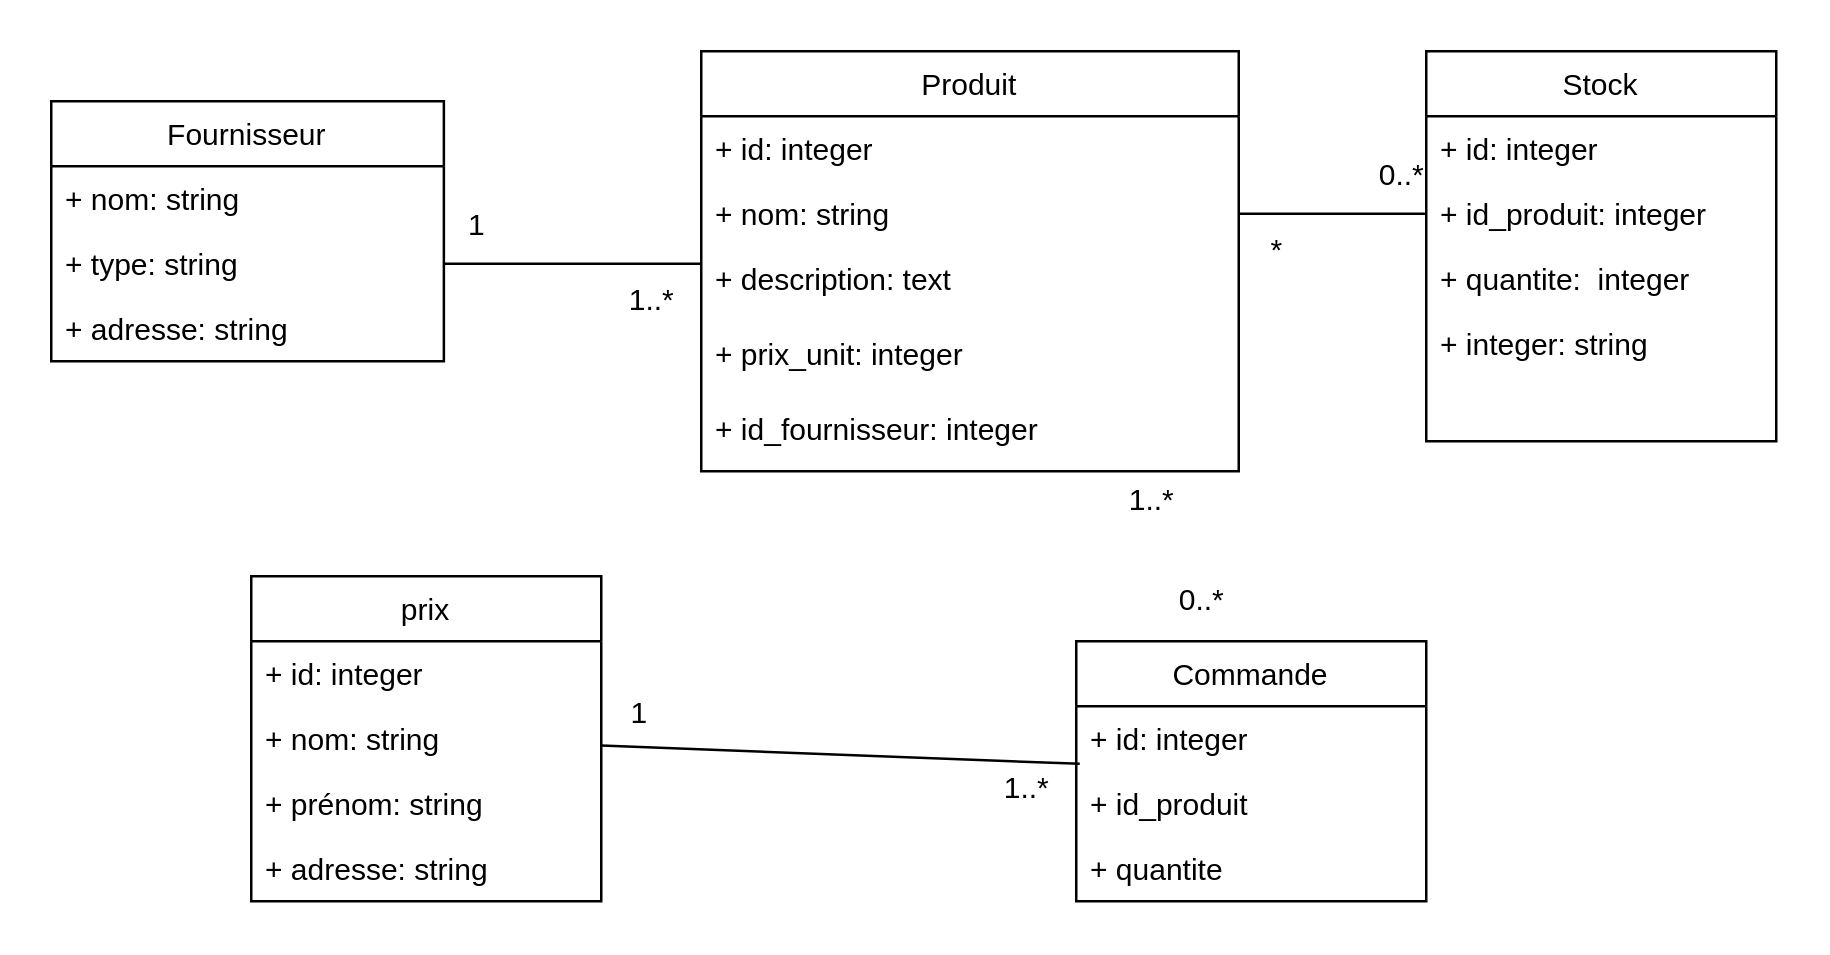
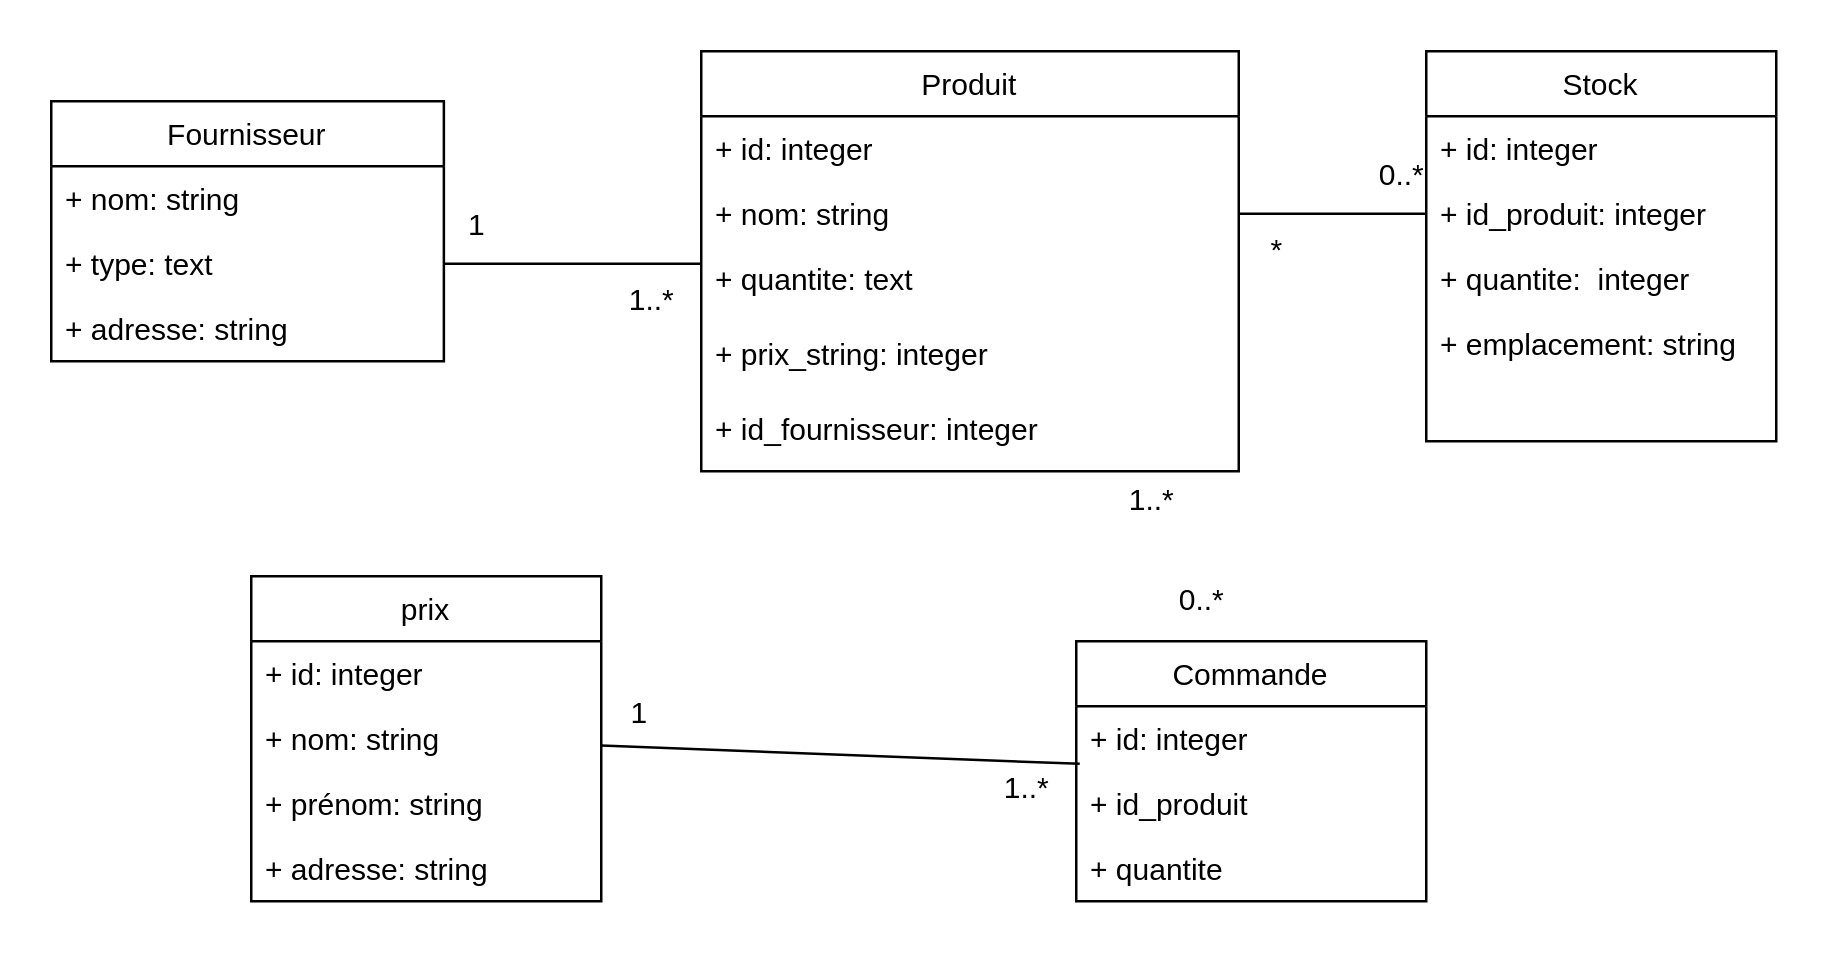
  <mxCell id="0" />
  <mxCell id="1" parent="0" />
  <mxCell id="2" value="Fournisseur" style="swimlane;fontStyle=0;childLayout=stackLayout;horizontal=1;startSize=26;fillColor=none;horizontalStack=0;resizeParent=1;resizeParentMax=0;resizeLast=0;collapsible=1;marginBottom=0;" vertex="1" parent="1"><mxGeometry x="20" y="40" width="157.05" height="104" as="geometry" /></mxCell>
  <mxCell id="3" value="+ nom: string" style="text;strokeColor=none;fillColor=none;align=left;verticalAlign=top;spacingLeft=4;spacingRight=4;overflow=hidden;rotatable=0;points=[[0,0.5],[1,0.5]];portConstraint=eastwest;" vertex="1" parent="2"><mxGeometry y="26" width="157.05" height="26" as="geometry" /></mxCell>
- <mxCell id="4" value="+ type: string" style="text;strokeColor=none;fillColor=none;align=left;verticalAlign=top;spacingLeft=4;spacingRight=4;overflow=hidden;rotatable=0;points=[[0,0.5],[1,0.5]];portConstraint=eastwest;" vertex="1" parent="2"><mxGeometry y="52" width="157.05" height="26" as="geometry" /></mxCell>
+ <mxCell id="4" value="+ type: text" style="text;strokeColor=none;fillColor=none;align=left;verticalAlign=top;spacingLeft=4;spacingRight=4;overflow=hidden;rotatable=0;points=[[0,0.5],[1,0.5]];portConstraint=eastwest;" vertex="1" parent="2"><mxGeometry y="52" width="157.05" height="26" as="geometry" /></mxCell>
  <mxCell id="5" value="+ adresse: string" style="text;strokeColor=none;fillColor=none;align=left;verticalAlign=top;spacingLeft=4;spacingRight=4;overflow=hidden;rotatable=0;points=[[0,0.5],[1,0.5]];portConstraint=eastwest;" vertex="1" parent="2"><mxGeometry y="78" width="157.05" height="26" as="geometry" /></mxCell>
  <mxCell id="6" value="Produit" style="swimlane;fontStyle=0;childLayout=stackLayout;horizontal=1;startSize=26;fillColor=none;horizontalStack=0;resizeParent=1;resizeParentMax=0;resizeLast=0;collapsible=1;marginBottom=0;swimlaneLine=1;glass=0;verticalAlign=top;" vertex="1" parent="1"><mxGeometry x="280" y="20" width="215" height="168" as="geometry" /></mxCell>
  <mxCell id="7" value="+ id: integer" style="text;strokeColor=none;fillColor=none;align=left;verticalAlign=top;spacingLeft=4;spacingRight=4;overflow=hidden;rotatable=0;points=[[0,0.5],[1,0.5]];portConstraint=eastwest;" vertex="1" parent="6"><mxGeometry y="26" width="215" height="26" as="geometry" /></mxCell>
  <mxCell id="8" value="+ nom: string" style="text;strokeColor=none;fillColor=none;align=left;verticalAlign=top;spacingLeft=4;spacingRight=4;overflow=hidden;rotatable=0;points=[[0,0.5],[1,0.5]];portConstraint=eastwest;" vertex="1" parent="6"><mxGeometry y="52" width="215" height="26" as="geometry" /></mxCell>
- <mxCell id="9" value="+ description: text&#10;" style="text;strokeColor=none;fillColor=none;align=left;verticalAlign=top;spacingLeft=4;spacingRight=4;overflow=hidden;rotatable=0;points=[[0,0.5],[1,0.5]];portConstraint=eastwest;" vertex="1" parent="6"><mxGeometry y="78" width="215" height="30" as="geometry" /></mxCell>
- <mxCell id="10" value="+ prix_unit: integer" style="text;strokeColor=none;fillColor=none;align=left;verticalAlign=top;spacingLeft=4;spacingRight=4;overflow=hidden;rotatable=0;points=[[0,0.5],[1,0.5]];portConstraint=eastwest;" vertex="1" parent="6"><mxGeometry y="108" width="215" height="30" as="geometry" /></mxCell>
+ <mxCell id="9" value="+ quantite: text&#10;" style="text;strokeColor=none;fillColor=none;align=left;verticalAlign=top;spacingLeft=4;spacingRight=4;overflow=hidden;rotatable=0;points=[[0,0.5],[1,0.5]];portConstraint=eastwest;" vertex="1" parent="6"><mxGeometry y="78" width="215" height="30" as="geometry" /></mxCell>
+ <mxCell id="10" value="+ prix_string: integer" style="text;strokeColor=none;fillColor=none;align=left;verticalAlign=top;spacingLeft=4;spacingRight=4;overflow=hidden;rotatable=0;points=[[0,0.5],[1,0.5]];portConstraint=eastwest;" vertex="1" parent="6"><mxGeometry y="108" width="215" height="30" as="geometry" /></mxCell>
  <mxCell id="11" value="+ id_fournisseur: integer" style="text;strokeColor=none;fillColor=none;align=left;verticalAlign=top;spacingLeft=4;spacingRight=4;overflow=hidden;rotatable=0;points=[[0,0.5],[1,0.5]];portConstraint=eastwest;" vertex="1" parent="6"><mxGeometry y="138" width="215" height="30" as="geometry" /></mxCell>
  <mxCell id="12" value="Stock" style="swimlane;fontStyle=0;childLayout=stackLayout;horizontal=1;startSize=26;fillColor=none;horizontalStack=0;resizeParent=1;resizeParentMax=0;resizeLast=0;collapsible=1;marginBottom=0;glass=0;" vertex="1" parent="1"><mxGeometry x="570" y="20" width="140" height="156" as="geometry" /></mxCell>
  <mxCell id="13" value="+ id: integer" style="text;strokeColor=none;fillColor=none;align=left;verticalAlign=top;spacingLeft=4;spacingRight=4;overflow=hidden;rotatable=0;points=[[0,0.5],[1,0.5]];portConstraint=eastwest;glass=0;" vertex="1" parent="12"><mxGeometry y="26" width="140" height="26" as="geometry" /></mxCell>
  <mxCell id="14" value="+ id_produit: integer" style="text;strokeColor=none;fillColor=none;align=left;verticalAlign=top;spacingLeft=4;spacingRight=4;overflow=hidden;rotatable=0;points=[[0,0.5],[1,0.5]];portConstraint=eastwest;glass=0;" vertex="1" parent="12"><mxGeometry y="52" width="140" height="26" as="geometry" /></mxCell>
  <mxCell id="15" value="+ quantite:  integer" style="text;strokeColor=none;fillColor=none;align=left;verticalAlign=top;spacingLeft=4;spacingRight=4;overflow=hidden;rotatable=0;points=[[0,0.5],[1,0.5]];portConstraint=eastwest;glass=0;" vertex="1" parent="12"><mxGeometry y="78" width="140" height="26" as="geometry" /></mxCell>
- <mxCell id="16" value="+ integer: string" style="text;strokeColor=none;fillColor=none;align=left;verticalAlign=top;spacingLeft=4;spacingRight=4;overflow=hidden;rotatable=0;points=[[0,0.5],[1,0.5]];portConstraint=eastwest;glass=0;" vertex="1" parent="12"><mxGeometry y="104" width="140" height="26" as="geometry" /></mxCell>
+ <mxCell id="16" value="+ emplacement: string" style="text;strokeColor=none;fillColor=none;align=left;verticalAlign=top;spacingLeft=4;spacingRight=4;overflow=hidden;rotatable=0;points=[[0,0.5],[1,0.5]];portConstraint=eastwest;glass=0;" vertex="1" parent="12"><mxGeometry y="104" width="140" height="26" as="geometry" /></mxCell>
  <mxCell id="17" style="text;strokeColor=none;fillColor=none;align=left;verticalAlign=top;spacingLeft=4;spacingRight=4;overflow=hidden;rotatable=0;points=[[0,0.5],[1,0.5]];portConstraint=eastwest;glass=0;" vertex="1" parent="12"><mxGeometry y="130" width="140" height="26" as="geometry" /></mxCell>
  <mxCell id="18" value="prix" style="swimlane;fontStyle=0;childLayout=stackLayout;horizontal=1;startSize=26;fillColor=none;horizontalStack=0;resizeParent=1;resizeParentMax=0;resizeLast=0;collapsible=1;marginBottom=0;glass=0;" vertex="1" parent="1"><mxGeometry x="100" y="230" width="140" height="130" as="geometry" /></mxCell>
  <mxCell id="19" value="+ id: integer" style="text;strokeColor=none;fillColor=none;align=left;verticalAlign=top;spacingLeft=4;spacingRight=4;overflow=hidden;rotatable=0;points=[[0,0.5],[1,0.5]];portConstraint=eastwest;glass=0;" vertex="1" parent="18"><mxGeometry y="26" width="140" height="26" as="geometry" /></mxCell>
  <mxCell id="20" value="+ nom: string" style="text;strokeColor=none;fillColor=none;align=left;verticalAlign=top;spacingLeft=4;spacingRight=4;overflow=hidden;rotatable=0;points=[[0,0.5],[1,0.5]];portConstraint=eastwest;glass=0;" vertex="1" parent="18"><mxGeometry y="52" width="140" height="26" as="geometry" /></mxCell>
  <mxCell id="21" value="+ prénom: string" style="text;strokeColor=none;fillColor=none;align=left;verticalAlign=top;spacingLeft=4;spacingRight=4;overflow=hidden;rotatable=0;points=[[0,0.5],[1,0.5]];portConstraint=eastwest;glass=0;" vertex="1" parent="18"><mxGeometry y="78" width="140" height="26" as="geometry" /></mxCell>
  <mxCell id="22" value="+ adresse: string" style="text;strokeColor=none;fillColor=none;align=left;verticalAlign=top;spacingLeft=4;spacingRight=4;overflow=hidden;rotatable=0;points=[[0,0.5],[1,0.5]];portConstraint=eastwest;glass=0;" vertex="1" parent="18"><mxGeometry y="104" width="140" height="26" as="geometry" /></mxCell>
  <mxCell id="23" value="Commande" style="swimlane;fontStyle=0;childLayout=stackLayout;horizontal=1;startSize=26;fillColor=none;horizontalStack=0;resizeParent=1;resizeParentMax=0;resizeLast=0;collapsible=1;marginBottom=0;glass=0;" vertex="1" parent="1"><mxGeometry x="430" y="256" width="140" height="104" as="geometry" /></mxCell>
  <mxCell id="24" value="+ id: integer" style="text;strokeColor=none;fillColor=none;align=left;verticalAlign=top;spacingLeft=4;spacingRight=4;overflow=hidden;rotatable=0;points=[[0,0.5],[1,0.5]];portConstraint=eastwest;glass=0;" vertex="1" parent="23"><mxGeometry y="26" width="140" height="26" as="geometry" /></mxCell>
  <mxCell id="25" value="+ id_produit" style="text;strokeColor=none;fillColor=none;align=left;verticalAlign=top;spacingLeft=4;spacingRight=4;overflow=hidden;rotatable=0;points=[[0,0.5],[1,0.5]];portConstraint=eastwest;glass=0;" vertex="1" parent="23"><mxGeometry y="52" width="140" height="26" as="geometry" /></mxCell>
  <mxCell id="26" value="+ quantite" style="text;strokeColor=none;fillColor=none;align=left;verticalAlign=top;spacingLeft=4;spacingRight=4;overflow=hidden;rotatable=0;points=[[0,0.5],[1,0.5]];portConstraint=eastwest;glass=0;" vertex="1" parent="23"><mxGeometry y="78" width="140" height="26" as="geometry" /></mxCell>
  <mxCell id="27" style="edgeStyle=none;html=1;entryX=0.001;entryY=0.221;entryDx=0;entryDy=0;entryPerimeter=0;strokeColor=none;" edge="1" parent="1" source="4" target="9"><mxGeometry relative="1" as="geometry" /></mxCell>
  <mxCell id="28" style="edgeStyle=none;html=1;strokeColor=default;endArrow=none;endFill=0;" edge="1" parent="1" source="4"><mxGeometry relative="1" as="geometry"><mxPoint x="280" y="105" as="targetPoint" /></mxGeometry></mxCell>
  <mxCell id="29" style="edgeStyle=none;html=1;entryX=0;entryY=0.5;entryDx=0;entryDy=0;strokeColor=default;endArrow=none;endFill=0;" edge="1" parent="1" source="8" target="14"><mxGeometry relative="1" as="geometry" /></mxCell>
  <mxCell id="30" style="edgeStyle=none;html=1;entryX=0.01;entryY=-0.114;entryDx=0;entryDy=0;entryPerimeter=0;strokeColor=default;endArrow=none;endFill=0;" edge="1" parent="1" source="20" target="25"><mxGeometry relative="1" as="geometry" /></mxCell>
  <mxCell id="31" value="1" style="text;html=1;align=center;verticalAlign=middle;resizable=0;points=[];autosize=1;strokeColor=none;fillColor=none;" vertex="1" parent="1"><mxGeometry x="175" y="75" width="30" height="30" as="geometry" /></mxCell>
  <mxCell id="32" value="1..*" style="text;html=1;align=center;verticalAlign=middle;resizable=0;points=[];autosize=1;strokeColor=none;fillColor=none;" vertex="1" parent="1"><mxGeometry x="240" y="105" width="40" height="30" as="geometry" /></mxCell>
  <mxCell id="33" value="*" style="text;html=1;align=center;verticalAlign=middle;resizable=0;points=[];autosize=1;strokeColor=none;fillColor=none;" vertex="1" parent="1"><mxGeometry x="495" y="85" width="30" height="30" as="geometry" /></mxCell>
  <mxCell id="34" value="0..*" style="text;html=1;align=center;verticalAlign=middle;resizable=0;points=[];autosize=1;strokeColor=none;fillColor=none;" vertex="1" parent="1"><mxGeometry x="540" y="55" width="40" height="30" as="geometry" /></mxCell>
  <mxCell id="35" value="1" style="text;html=1;align=center;verticalAlign=middle;resizable=0;points=[];autosize=1;strokeColor=none;fillColor=none;" vertex="1" parent="1"><mxGeometry x="240" y="270" width="30" height="30" as="geometry" /></mxCell>
  <mxCell id="36" value="1..*" style="text;html=1;align=center;verticalAlign=middle;resizable=0;points=[];autosize=1;strokeColor=none;fillColor=none;" vertex="1" parent="1"><mxGeometry x="390" y="300" width="40" height="30" as="geometry" /></mxCell>
  <mxCell id="37" value="1..*" style="text;html=1;align=center;verticalAlign=middle;resizable=0;points=[];autosize=1;strokeColor=none;fillColor=none;" vertex="1" parent="1"><mxGeometry x="440" y="185" width="40" height="30" as="geometry" /></mxCell>
  <mxCell id="38" value="0..*" style="text;html=1;align=center;verticalAlign=middle;resizable=0;points=[];autosize=1;strokeColor=none;fillColor=none;" vertex="1" parent="1"><mxGeometry x="460" y="225" width="40" height="30" as="geometry" /></mxCell>
